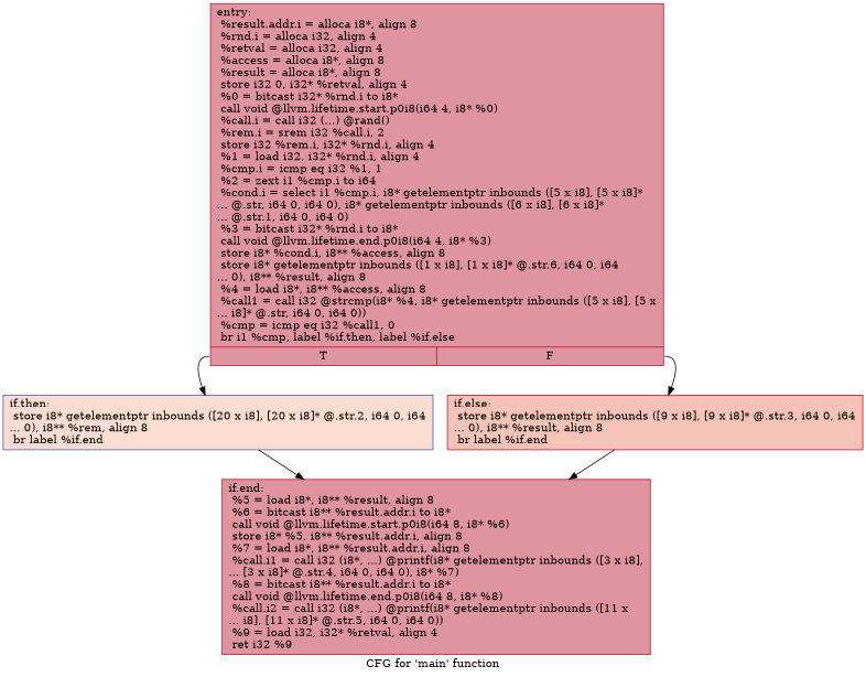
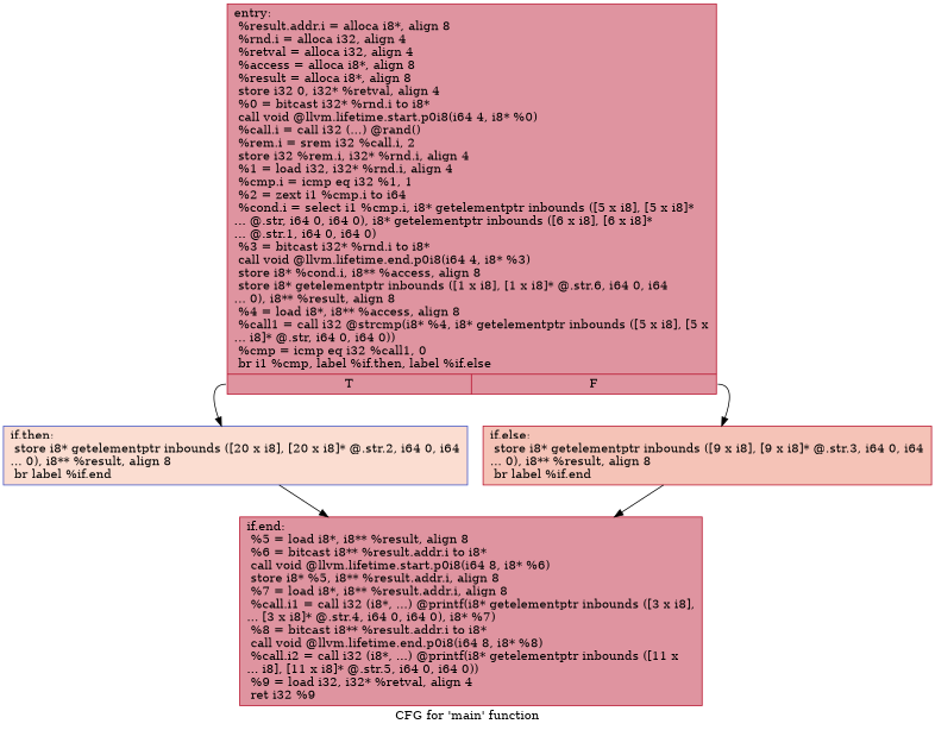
  digraph {
    label="CFG for 'main' function"
    node [color="#b70d28ff" fillcolor="#b70d2870" shape=record style=filled]
    n1 [label="{entry:\l  %result.addr.i = alloca i8*, align 8\l  %rnd.i = alloca i32, align 4\l  %retval = alloca i32, align 4\l  %access = alloca i8*, align 8\l  %result = alloca i8*, align 8\l  store i32 0, i32* %retval, align 4\l  %0 = bitcast i32* %rnd.i to i8*\l  call void @llvm.lifetime.start.p0i8(i64 4, i8* %0)\l  %call.i = call i32 (...) @rand()\l  %rem.i = srem i32 %call.i, 2\l  store i32 %rem.i, i32* %rnd.i, align 4\l  %1 = load i32, i32* %rnd.i, align 4\l  %cmp.i = icmp eq i32 %1, 1\l  %2 = zext i1 %cmp.i to i64\l  %cond.i = select i1 %cmp.i, i8* getelementptr inbounds ([5 x i8], [5 x i8]*\l... @.str, i64 0, i64 0), i8* getelementptr inbounds ([6 x i8], [6 x i8]*\l... @.str.1, i64 0, i64 0)\l  %3 = bitcast i32* %rnd.i to i8*\l  call void @llvm.lifetime.end.p0i8(i64 4, i8* %3)\l  store i8* %cond.i, i8** %access, align 8\l  store i8* getelementptr inbounds ([1 x i8], [1 x i8]* @.str.6, i64 0, i64\l... 0), i8** %result, align 8\l  %4 = load i8*, i8** %access, align 8\l  %call1 = call i32 @strcmp(i8* %4, i8* getelementptr inbounds ([5 x i8], [5 x\l... i8]* @.str, i64 0, i64 0))\l  %cmp = icmp eq i32 %call1, 0\l  br i1 %cmp, label %if.then, label %if.else\l|{<s0>T|<s1>F}}"]
-   n2 [color="#3d50c3ff" fillcolor="#f7b39670" label="{if.then:                                          \l  store i8* getelementptr inbounds ([20 x i8], [20 x i8]* @.str.2, i64 0, i64\l... 0), i8** %rem, align 8\l  br label %if.end\l}"]
+   n2 [color="#3d50c3ff" fillcolor="#f7b39670" label="{if.then:                                          \l  store i8* getelementptr inbounds ([20 x i8], [20 x i8]* @.str.2, i64 0, i64\l... 0), i8** %result, align 8\l  br label %if.end\l}"]
    n3 [fillcolor="#e8765c70" label="{if.else:                                          \l  store i8* getelementptr inbounds ([9 x i8], [9 x i8]* @.str.3, i64 0, i64\l... 0), i8** %result, align 8\l  br label %if.end\l}"]
    n4 [label="{if.end:                                           \l  %5 = load i8*, i8** %result, align 8\l  %6 = bitcast i8** %result.addr.i to i8*\l  call void @llvm.lifetime.start.p0i8(i64 8, i8* %6)\l  store i8* %5, i8** %result.addr.i, align 8\l  %7 = load i8*, i8** %result.addr.i, align 8\l  %call.i1 = call i32 (i8*, ...) @printf(i8* getelementptr inbounds ([3 x i8],\l... [3 x i8]* @.str.4, i64 0, i64 0), i8* %7)\l  %8 = bitcast i8** %result.addr.i to i8*\l  call void @llvm.lifetime.end.p0i8(i64 8, i8* %8)\l  %call.i2 = call i32 (i8*, ...) @printf(i8* getelementptr inbounds ([11 x\l... i8], [11 x i8]* @.str.5, i64 0, i64 0))\l  %9 = load i32, i32* %retval, align 4\l  ret i32 %9\l}"]
    n1 -> n2 [tailport=s0]
    n1 -> n3 [tailport=s1]
    n2 -> n4
    n3 -> n4
  }
